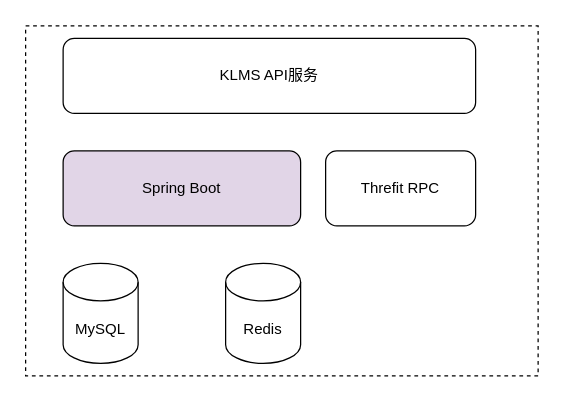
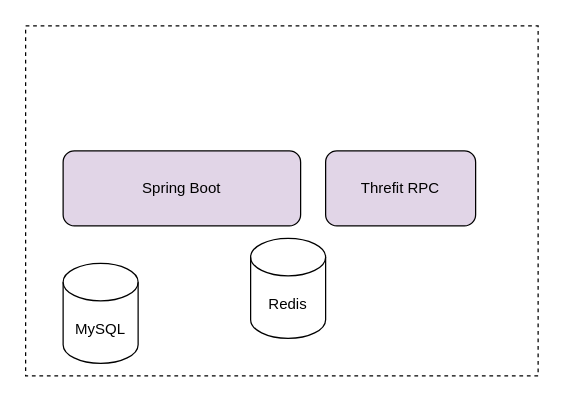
  <mxCell id="0" />
  <mxCell id="1" parent="0" />
  <mxCell id="2" value="" style="rounded=0;whiteSpace=wrap;html=1;dashed=1;" vertex="1" parent="1"><mxGeometry x="20" y="20" width="410" height="280" as="geometry" /></mxCell>
  <mxCell id="3" value="Spring Boot" style="rounded=1;whiteSpace=wrap;html=1;fillColor=#e1d5e7;" vertex="1" parent="1"><mxGeometry x="50" y="120" width="190" height="60" as="geometry" /></mxCell>
  <mxCell id="4" value="MySQL" style="shape=cylinder3;whiteSpace=wrap;html=1;boundedLbl=1;backgroundOutline=1;size=15;" vertex="1" parent="1"><mxGeometry x="50" y="210" width="60" height="80" as="geometry" /></mxCell>
- <mxCell id="5" value="Redis" style="shape=cylinder3;whiteSpace=wrap;html=1;boundedLbl=1;backgroundOutline=1;size=15;" vertex="1" parent="1"><mxGeometry x="180" y="210" width="60" height="80" as="geometry" /></mxCell>
- <mxCell id="6" value="Threfit RPC" style="rounded=1;whiteSpace=wrap;html=1;" vertex="1" parent="1"><mxGeometry x="260" y="120" width="120" height="60" as="geometry" /></mxCell>
- <mxCell id="7" value="KLMS API服务" style="rounded=1;whiteSpace=wrap;html=1;" vertex="1" parent="1"><mxGeometry x="50" y="30" width="330" height="60" as="geometry" /></mxCell>
+ <mxCell id="5" value="Redis" style="shape=cylinder3;whiteSpace=wrap;html=1;boundedLbl=1;backgroundOutline=1;size=15;" vertex="1" parent="1"><mxGeometry x="200" y="190" width="60" height="80" as="geometry" /></mxCell>
+ <mxCell id="6" value="Threfit RPC" style="rounded=1;whiteSpace=wrap;html=1;fillColor=#e1d5e7;" vertex="1" parent="1"><mxGeometry x="260" y="120" width="120" height="60" as="geometry" /></mxCell>
